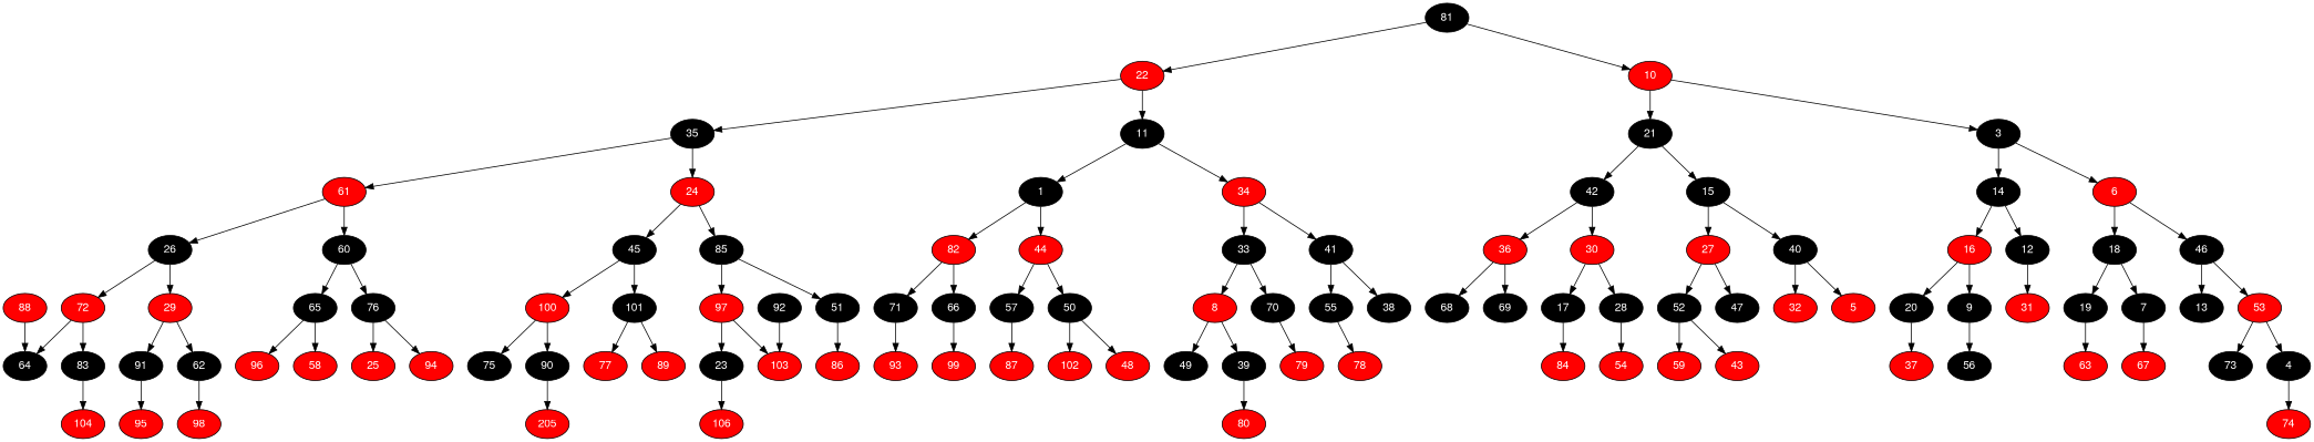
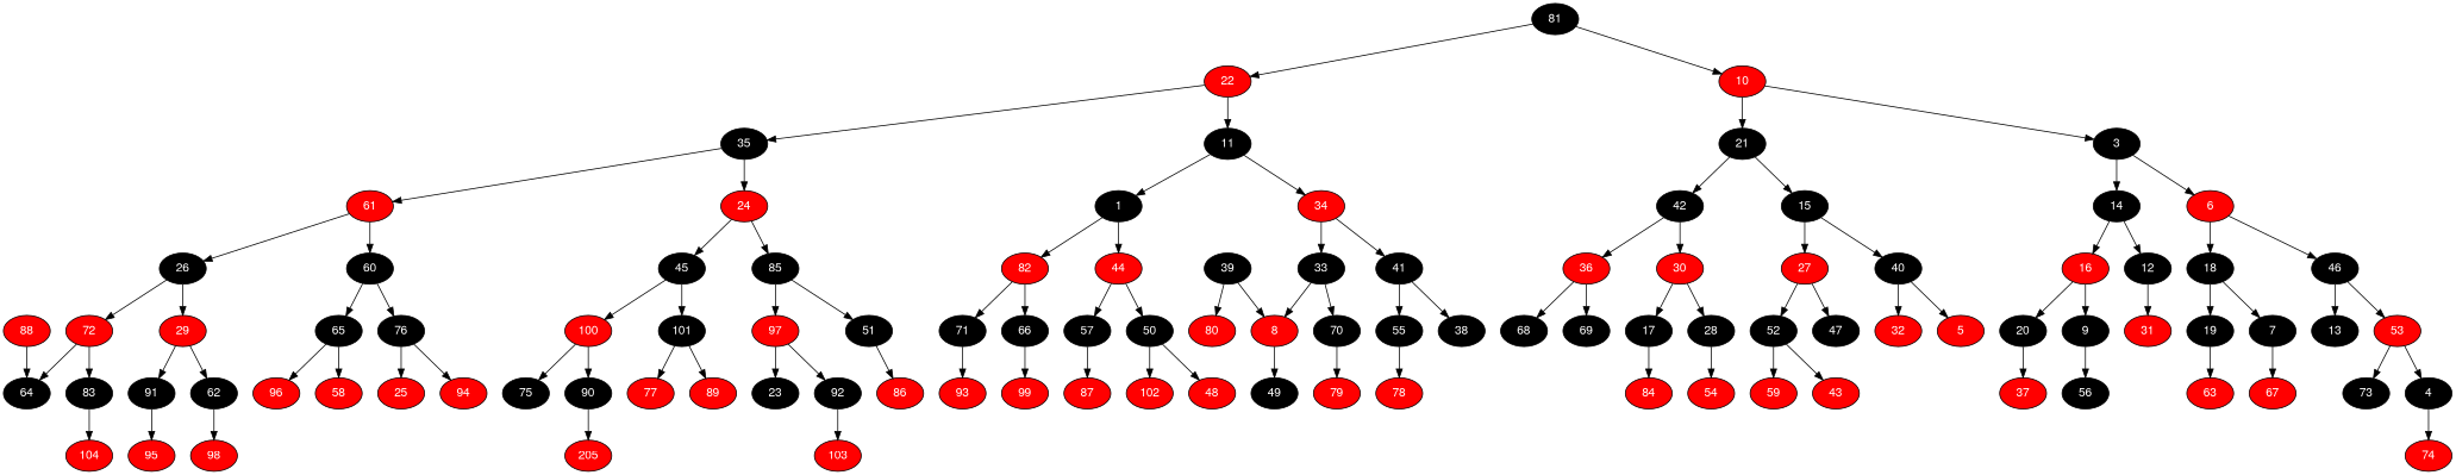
  digraph {
    node [fillcolor=" black" fontcolor=" white" fontname="Helvetica,Arial,sans-serif" style=filled]
    edge [color=black fontname="Helvetica,Arial,sans-serif"]
    81
    22 [fillcolor=" red"]
    35
    61 [fillcolor=" red"]
    26
    72 [fillcolor=" red"]
    64
    88 [fillcolor=" red"]
    83
    104 [fillcolor=" red"]
    29 [fillcolor=" red"]
    91
    95 [fillcolor=" red"]
    62
    98 [fillcolor=" red"]
    60
    65
    96 [fillcolor=" red"]
    58 [fillcolor=" red"]
    76
    25 [fillcolor=" red"]
    94 [fillcolor=" red"]
    24 [fillcolor=" red"]
    45
    100 [fillcolor=" red"]
    75
    90
    n28 [fillcolor=" red" label=205]
    101
    77 [fillcolor=" red"]
    89 [fillcolor=" red"]
    85
    97 [fillcolor=" red"]
    23
-   106 [fillcolor=" red"]
    92
    103 [fillcolor=" red"]
    51
    86 [fillcolor=" red"]
    11
    1
    82 [fillcolor=" red"]
    71
    93 [fillcolor=" red"]
    66
    99 [fillcolor=" red"]
    44 [fillcolor=" red"]
    57
    87 [fillcolor=" red"]
    50
    102 [fillcolor=" red"]
    48 [fillcolor=" red"]
    34 [fillcolor=" red"]
    33
    8 [fillcolor=" red"]
    49
    39
    80 [fillcolor=" red"]
    70
    79 [fillcolor=" red"]
    41
    55
    78 [fillcolor=" red"]
    38
    10 [fillcolor=" red"]
    21
    42
    36 [fillcolor=" red"]
    68
    69
    30 [fillcolor=" red"]
    17
    84 [fillcolor=" red"]
    28
    54 [fillcolor=" red"]
    15
    27 [fillcolor=" red"]
    52
    59 [fillcolor=" red"]
    43 [fillcolor=" red"]
    47
    40
    32 [fillcolor=" red"]
    5 [fillcolor=" red"]
    3
    14
    16 [fillcolor=" red"]
    20
    37 [fillcolor=" red"]
    9
    56 [fillcolor=black]
    12
    31 [fillcolor=" red"]
    6 [fillcolor=" red"]
    18
    19
    63 [fillcolor=" red"]
    7
    67 [fillcolor=" red"]
    46
    13
    53 [fillcolor=" red"]
    73
    4
    74 [fillcolor=" red"]
    subgraph sub_1 {
      81
      22
      35
      61
      26
      72
      64
      88
      83
      104
      29
      91
      95
      62
      98
      60
      65
      96
      58
      76
      25
      94
      24
      45
      100
      75
      90
      n28
      101
      77
      89
      85
      97
      23
-     106
      92
      103
      51
      86
      11
      1
      82
      71
      93
      66
      99
      44
      57
      87
      50
      102
      48
      34
      33
      8
      49
      39
      80
      70
      79
      41
      55
      78
      38
      10
      21
      42
      36
      68
      69
      30
      17
      84
      28
      54
      15
      27
      52
      59
      43
      47
      40
      32
      5
      3
      14
      16
      20
      37
      9
      56
      12
      31
      6
      18
      19
      63
      7
      67
      46
      13
      53
      73
      4
      74
    }
    81 -> 22
    81 -> 10
    22 -> 35
    22 -> 11
    35 -> 61
    35 -> 24
    61 -> 26
    61 -> 60
    26 -> 72
    26 -> 29
    72 -> 64
    72 -> 83
    88 -> 64
    83 -> 104
    29 -> 91
    29 -> 62
    91 -> 95
    62 -> 98
    60 -> 65
    60 -> 76
    65 -> 96
    65 -> 58
    76 -> 25
    76 -> 94
    24 -> 45
    24 -> 85
    45 -> 100
    45 -> 101
    100 -> 75
    100 -> 90
    90 -> n28
    101 -> 77
    101 -> 89
    85 -> 97
    85 -> 51
    97 -> 23
-   97 -> 103
-   23 -> 106
+   97 -> 92
    92 -> 103
    51 -> 86
    11 -> 1
    11 -> 34
    1 -> 82
    1 -> 44
    82 -> 71
    82 -> 66
    71 -> 93
    66 -> 99
    44 -> 57
    44 -> 50
    57 -> 87
    50 -> 102
    50 -> 48
    34 -> 33
    34 -> 41
    33 -> 8
    33 -> 70
    8 -> 49
-   8 -> 39
+   39 -> 8
    39 -> 80
    70 -> 79
    41 -> 55
    41 -> 38
    55 -> 78
    10 -> 21
    10 -> 3
    21 -> 42
    21 -> 15
    42 -> 36
    42 -> 30
    36 -> 68
    36 -> 69
    30 -> 17
    30 -> 28
    17 -> 84
    28 -> 54
    15 -> 27
    15 -> 40
    27 -> 52
    27 -> 47
    52 -> 59
    52 -> 43
    40 -> 32
    40 -> 5
    3 -> 14
    3 -> 6
    14 -> 16
    14 -> 12
    16 -> 20
    16 -> 9
    20 -> 37
    9 -> 56
    12 -> 31
    6 -> 18
    6 -> 46
    18 -> 19
    18 -> 7
    19 -> 63
    7 -> 67
    46 -> 13
    46 -> 53
    53 -> 73
    53 -> 4
    4 -> 74
  }
